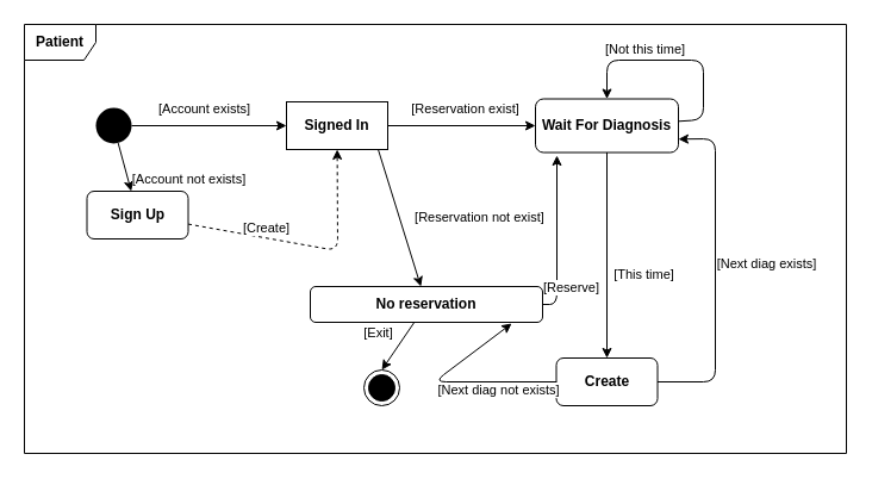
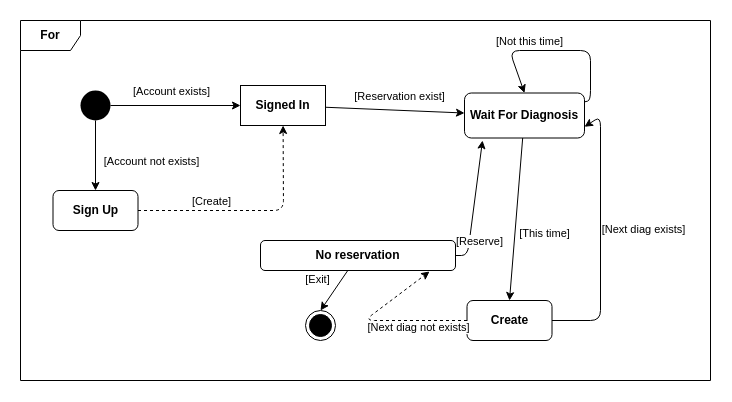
  <mxCell id="0" />
  <mxCell id="1" parent="0" />
- <mxCell id="2" value="&lt;b&gt;Patient&lt;/b&gt;" style="shape=umlFrame;whiteSpace=wrap;html=1;" vertex="1" parent="1"><mxGeometry x="20" y="20" width="690" height="360" as="geometry" /></mxCell>
+ <mxCell id="2" value="&lt;b&gt;For&lt;/b&gt;" style="shape=umlFrame;whiteSpace=wrap;html=1;" vertex="1" parent="1"><mxGeometry x="20" y="20" width="690" height="360" as="geometry" /></mxCell>
  <mxCell id="3" value="" style="ellipse;fillColor=#000000;strokeColor=none;" vertex="1" parent="1"><mxGeometry x="80" y="90" width="30" height="30" as="geometry" /></mxCell>
- <mxCell id="4" value="Sign Up" style="rounded=1;whiteSpace=wrap;html=1;fontStyle=1" vertex="1" parent="1"><mxGeometry x="72.5" y="160" width="85" height="40" as="geometry" /></mxCell>
+ <mxCell id="4" value="Sign Up" style="rounded=1;whiteSpace=wrap;html=1;fontStyle=1" vertex="1" parent="1"><mxGeometry x="52.5" y="190" width="85" height="40" as="geometry" /></mxCell>
  <mxCell id="5" value="" style="endArrow=classic;html=1;" edge="1" parent="1" source="3" target="4"><mxGeometry width="50" height="50" relative="1" as="geometry"><mxPoint x="320" y="190" as="sourcePoint" /><mxPoint x="370" y="140" as="targetPoint" /></mxGeometry></mxCell>
  <mxCell id="6" value="[Account not exists]" style="edgeLabel;html=1;align=center;verticalAlign=middle;resizable=0;points=[];" vertex="1" connectable="0" parent="5"><mxGeometry x="-0.314" relative="1" as="geometry"><mxPoint x="55" y="16" as="offset" /></mxGeometry></mxCell>
  <mxCell id="7" value="Signed In" style="whiteSpace=wrap;html=1;fontStyle=1;rounded=0;" vertex="1" parent="1"><mxGeometry x="240" y="85" width="85" height="40" as="geometry" /></mxCell>
  <mxCell id="8" value="" style="endArrow=classic;html=1;" edge="1" parent="1" source="3" target="7"><mxGeometry width="50" height="50" relative="1" as="geometry"><mxPoint x="105" y="130" as="sourcePoint" /><mxPoint x="105" y="200" as="targetPoint" /></mxGeometry></mxCell>
  <mxCell id="9" value="[Account exists]" style="edgeLabel;html=1;align=center;verticalAlign=middle;resizable=0;points=[];" vertex="1" connectable="0" parent="8"><mxGeometry x="-0.314" relative="1" as="geometry"><mxPoint x="15" y="-15" as="offset" /></mxGeometry></mxCell>
  <mxCell id="10" value="" style="endArrow=classic;html=1;dashed=1;" edge="1" parent="1" source="4" target="7"><mxGeometry width="50" height="50" relative="1" as="geometry"><mxPoint x="283" y="200" as="sourcePoint" /><mxPoint x="105" y="200" as="targetPoint" /><Array as="points"><mxPoint x="283" y="210" /></Array></mxGeometry></mxCell>
  <mxCell id="11" value="[Create]" style="edgeLabel;html=1;align=center;verticalAlign=middle;resizable=0;points=[];" vertex="1" connectable="0" parent="10"><mxGeometry x="-0.314" relative="1" as="geometry"><mxPoint x="-6.5" y="-10" as="offset" /></mxGeometry></mxCell>
  <mxCell id="12" value="" style="endArrow=classic;html=1;" edge="1" parent="1" source="7" target="17"><mxGeometry width="50" height="50" relative="1" as="geometry"><mxPoint x="390" y="100" as="sourcePoint" /><mxPoint x="460" y="105" as="targetPoint" /></mxGeometry></mxCell>
  <mxCell id="13" value="[Reservation exist]" style="edgeLabel;html=1;align=center;verticalAlign=middle;resizable=0;points=[];" vertex="1" connectable="0" parent="12"><mxGeometry x="0.274" y="-3" relative="1" as="geometry"><mxPoint x="-14.96" y="-18" as="offset" /></mxGeometry></mxCell>
- <mxCell id="14" value="" style="endArrow=classic;html=1;exitX=0.906;exitY=1;exitDx=0;exitDy=0;exitPerimeter=0;" edge="1" parent="1" source="7" target="16"><mxGeometry width="50" height="50" relative="1" as="geometry"><mxPoint x="400" y="220" as="sourcePoint" /><mxPoint x="340" y="230" as="targetPoint" /></mxGeometry></mxCell>
- <mxCell id="15" value="[Reservation not exist]" style="edgeLabel;html=1;align=center;verticalAlign=middle;resizable=0;points=[];" vertex="1" connectable="0" parent="14"><mxGeometry x="0.274" y="-3" relative="1" as="geometry"><mxPoint x="64.31" y="-18.05" as="offset" /></mxGeometry></mxCell>
  <mxCell id="16" value="&lt;b&gt;No reservation&lt;/b&gt;" style="rounded=1;whiteSpace=wrap;html=1;" vertex="1" parent="1"><mxGeometry x="260" y="240" width="195" height="30" as="geometry" /></mxCell>
- <mxCell id="17" value="&lt;b&gt;Wait For Diagnosis&lt;/b&gt;" style="rounded=1;whiteSpace=wrap;html=1;" vertex="1" parent="1"><mxGeometry x="449" y="82.5" width="120" height="45" as="geometry" /></mxCell>
+ <mxCell id="17" value="&lt;b&gt;Wait For Diagnosis&lt;/b&gt;" style="rounded=1;whiteSpace=wrap;html=1;" vertex="1" parent="1"><mxGeometry x="464" y="92.5" width="120" height="45" as="geometry" /></mxCell>
  <mxCell id="18" value="" style="endArrow=classic;html=1;entryX=0.5;entryY=0;entryDx=0;entryDy=0;" edge="1" parent="1" source="17" target="26"><mxGeometry width="50" height="50" relative="1" as="geometry"><mxPoint x="520" y="209.227" as="sourcePoint" /><mxPoint x="510" y="230" as="targetPoint" /></mxGeometry></mxCell>
  <mxCell id="19" value="[This time]" style="edgeLabel;html=1;align=center;verticalAlign=middle;resizable=0;points=[];" vertex="1" connectable="0" parent="18"><mxGeometry x="0.274" y="-3" relative="1" as="geometry"><mxPoint x="33" y="-8" as="offset" /></mxGeometry></mxCell>
  <mxCell id="20" value="" style="endArrow=classic;html=1;entryX=0.5;entryY=0;entryDx=0;entryDy=0;" edge="1" parent="1" source="17" target="17"><mxGeometry width="50" height="50" relative="1" as="geometry"><mxPoint x="690" y="100" as="sourcePoint" /><mxPoint x="610" y="30" as="targetPoint" /><Array as="points"><mxPoint x="590" y="100" /><mxPoint x="590" y="50" /><mxPoint x="509" y="50" /></Array></mxGeometry></mxCell>
  <mxCell id="21" value="[Not this time]" style="edgeLabel;html=1;align=center;verticalAlign=middle;resizable=0;points=[];" vertex="1" connectable="0" parent="20"><mxGeometry x="0.274" y="-3" relative="1" as="geometry"><mxPoint x="-2.04" y="-7" as="offset" /></mxGeometry></mxCell>
  <mxCell id="22" value="" style="endArrow=classic;html=1;entryX=0.15;entryY=1.056;entryDx=0;entryDy=0;entryPerimeter=0;" edge="1" parent="1" source="16" target="17"><mxGeometry width="50" height="50" relative="1" as="geometry"><mxPoint x="327.01" y="135" as="sourcePoint" /><mxPoint x="470" y="255" as="targetPoint" /><Array as="points"><mxPoint x="467" y="255" /></Array></mxGeometry></mxCell>
  <mxCell id="23" value="[Reserve]" style="edgeLabel;html=1;align=center;verticalAlign=middle;resizable=0;points=[];" vertex="1" connectable="0" parent="22"><mxGeometry x="-0.764" y="4" relative="1" as="geometry"><mxPoint x="15" y="-11" as="offset" /></mxGeometry></mxCell>
  <mxCell id="24" value="[Exit]" style="endArrow=classic;html=1;entryX=0.5;entryY=0;entryDx=0;entryDy=0;" edge="1" parent="1" source="16" target="25"><mxGeometry y="-20" width="50" height="50" relative="1" as="geometry"><mxPoint x="290" y="190" as="sourcePoint" /><mxPoint x="320" y="330" as="targetPoint" /><mxPoint as="offset" /></mxGeometry></mxCell>
  <mxCell id="25" value="" style="ellipse;html=1;shape=endState;fillColor=#000000;strokeColor=#000000;" vertex="1" parent="1"><mxGeometry x="305" y="310" width="30" height="30" as="geometry" /></mxCell>
  <mxCell id="26" value="Create" style="rounded=1;whiteSpace=wrap;html=1;fontStyle=1" vertex="1" parent="1"><mxGeometry x="466.5" y="300" width="85" height="40" as="geometry" /></mxCell>
- <mxCell id="27" value="" style="endArrow=classic;html=1;entryX=0.867;entryY=1.033;entryDx=0;entryDy=0;entryPerimeter=0;" edge="1" parent="1" source="26" target="16"><mxGeometry width="50" height="50" relative="1" as="geometry"><mxPoint x="519" y="137.5" as="sourcePoint" /><mxPoint x="519" y="310" as="targetPoint" /><Array as="points"><mxPoint x="364" y="320" /></Array></mxGeometry></mxCell>
+ <mxCell id="27" value="" style="endArrow=classic;html=1;entryX=0.867;entryY=1.033;entryDx=0;entryDy=0;entryPerimeter=0;dashed=1;" edge="1" parent="1" source="26" target="16"><mxGeometry width="50" height="50" relative="1" as="geometry"><mxPoint x="519" y="137.5" as="sourcePoint" /><mxPoint x="519" y="310" as="targetPoint" /><Array as="points"><mxPoint x="364" y="320" /></Array></mxGeometry></mxCell>
  <mxCell id="28" value="[Next diag not exists]" style="edgeLabel;html=1;align=center;verticalAlign=middle;resizable=0;points=[];" vertex="1" connectable="0" parent="27"><mxGeometry x="0.274" y="-3" relative="1" as="geometry"><mxPoint x="40.5" y="13" as="offset" /></mxGeometry></mxCell>
  <mxCell id="29" value="" style="endArrow=classic;html=1;entryX=1;entryY=0.75;entryDx=0;entryDy=0;" edge="1" parent="1" source="26" target="17"><mxGeometry width="50" height="50" relative="1" as="geometry"><mxPoint x="630" y="240" as="sourcePoint" /><mxPoint x="519" y="310" as="targetPoint" /><Array as="points"><mxPoint x="600" y="320" /><mxPoint x="600" y="116" /></Array></mxGeometry></mxCell>
  <mxCell id="30" value="[Next diag exists]" style="edgeLabel;html=1;align=center;verticalAlign=middle;resizable=0;points=[];" vertex="1" connectable="0" parent="29"><mxGeometry x="0.274" y="-3" relative="1" as="geometry"><mxPoint x="39" y="32.5" as="offset" /></mxGeometry></mxCell>
